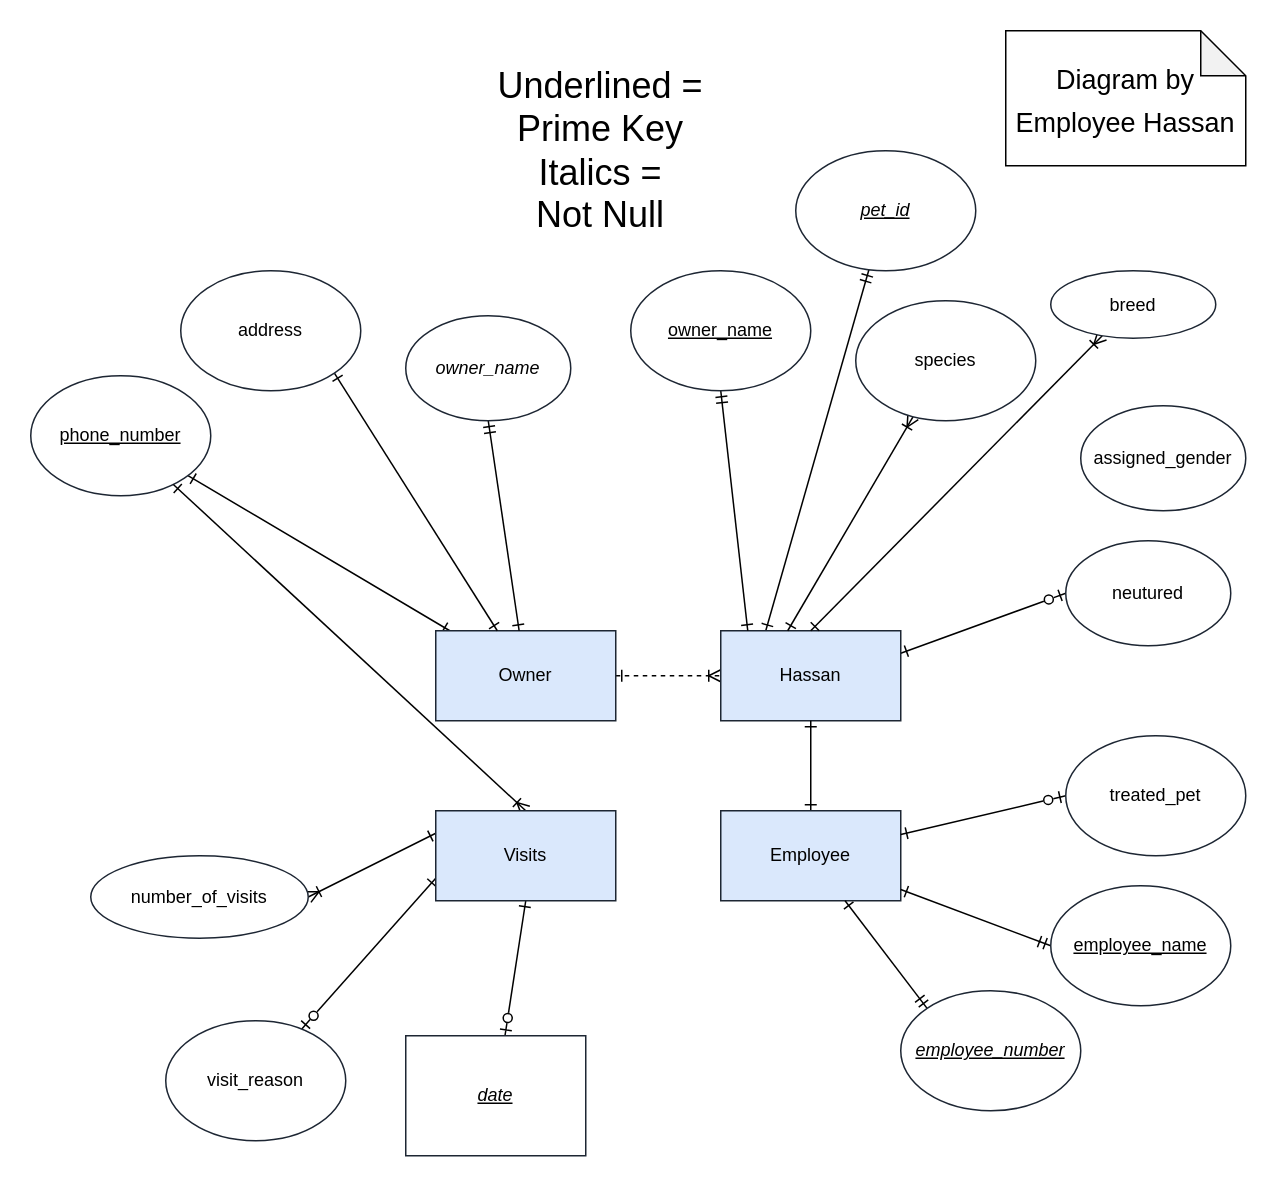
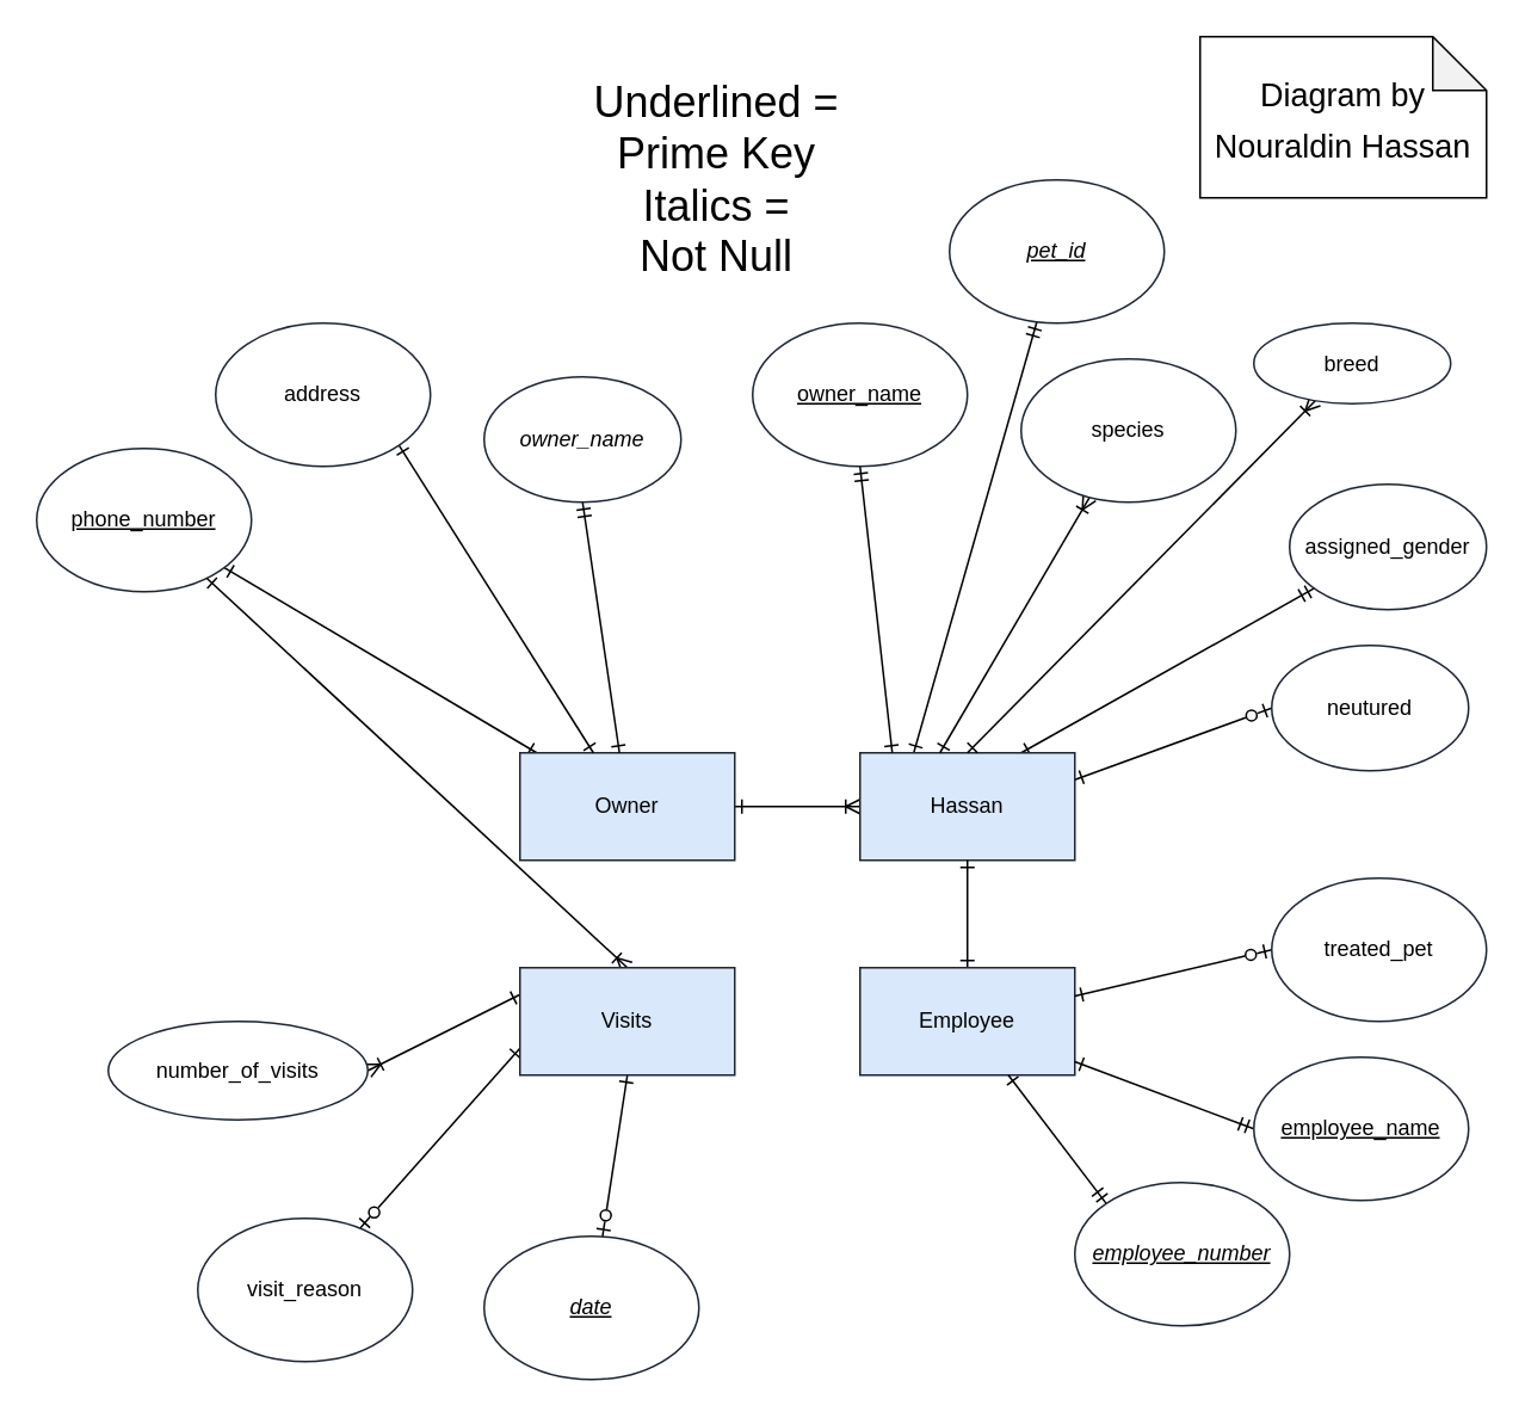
  <mxCell id="0" />
  <mxCell id="1" parent="0" />
  <mxCell id="2" style="edgeStyle=none;rounded=1;orthogonalLoop=1;jettySize=auto;html=1;strokeColor=default;endArrow=ERone;endFill=0;startArrow=ERone;startFill=0;" parent="1" source="4" target="7" edge="1"><mxGeometry relative="1" as="geometry" /></mxCell>
- <mxCell id="3" style="edgeStyle=none;rounded=0;orthogonalLoop=1;jettySize=auto;html=1;exitX=1;exitY=0.5;exitDx=0;exitDy=0;entryX=0;entryY=0.5;entryDx=0;entryDy=0;fontSize=24;startArrow=ERone;startFill=0;endArrow=ERoneToMany;endFill=0;dashed=1;" edge="1" parent="1" source="4" target="13"><mxGeometry relative="1" as="geometry" /></mxCell>
+ <mxCell id="3" style="edgeStyle=none;rounded=0;orthogonalLoop=1;jettySize=auto;html=1;exitX=1;exitY=0.5;exitDx=0;exitDy=0;entryX=0;entryY=0.5;entryDx=0;entryDy=0;fontSize=24;startArrow=ERone;startFill=0;endArrow=ERoneToMany;endFill=0;" edge="1" parent="1" source="4" target="13"><mxGeometry relative="1" as="geometry" /></mxCell>
  <mxCell id="4" value="Owner" style="rounded=0;whiteSpace=wrap;html=1;fillColor=#dae8fc;strokeColor=#1D2633;" parent="1" vertex="1"><mxGeometry x="290" y="420" width="120" height="60" as="geometry" /></mxCell>
  <mxCell id="5" style="orthogonalLoop=1;jettySize=auto;html=1;exitX=0.5;exitY=1;exitDx=0;exitDy=0;rounded=1;strokeColor=default;endArrow=ERone;endFill=0;startArrow=ERmandOne;startFill=0;" parent="1" source="6" target="4" edge="1"><mxGeometry relative="1" as="geometry" /></mxCell>
  <mxCell id="6" value="owner_name" style="ellipse;whiteSpace=wrap;html=1;strokeColor=#1D2633;fontStyle=2" parent="1" vertex="1"><mxGeometry x="270" y="210" width="110" height="70" as="geometry" /></mxCell>
  <mxCell id="7" value="phone_number" style="ellipse;whiteSpace=wrap;html=1;strokeColor=#1D2633;fontStyle=4" parent="1" vertex="1"><mxGeometry x="20" y="250" width="120" height="80" as="geometry" /></mxCell>
  <mxCell id="8" style="rounded=0;orthogonalLoop=1;jettySize=auto;html=1;exitX=1;exitY=1;exitDx=0;exitDy=0;endArrow=ERone;endFill=0;startArrow=ERone;startFill=0;" parent="1" source="9" target="4" edge="1"><mxGeometry relative="1" as="geometry" /></mxCell>
  <mxCell id="9" value="address" style="ellipse;whiteSpace=wrap;html=1;strokeColor=#1D2633;fontStyle=0" parent="1" vertex="1"><mxGeometry x="120" y="180" width="120" height="80" as="geometry" /></mxCell>
  <mxCell id="10" style="edgeStyle=none;rounded=1;orthogonalLoop=1;jettySize=auto;html=1;exitX=0.25;exitY=0;exitDx=0;exitDy=0;strokeColor=default;endArrow=ERmandOne;endFill=0;startArrow=ERone;startFill=0;" parent="1" source="13" target="16" edge="1"><mxGeometry relative="1" as="geometry" /></mxCell>
+ <mxCell id="11" style="edgeStyle=none;rounded=0;orthogonalLoop=1;jettySize=auto;html=1;exitX=0.75;exitY=0;exitDx=0;exitDy=0;endArrow=ERmandOne;endFill=0;startArrow=ERone;startFill=0;" parent="1" source="13" target="19" edge="1"><mxGeometry relative="1" as="geometry" /></mxCell>
  <mxCell id="12" style="edgeStyle=none;rounded=0;orthogonalLoop=1;jettySize=auto;html=1;exitX=1;exitY=0.25;exitDx=0;exitDy=0;entryX=0;entryY=0.5;entryDx=0;entryDy=0;endArrow=ERzeroToOne;endFill=0;startArrow=ERone;startFill=0;" parent="1" source="13" target="20" edge="1"><mxGeometry relative="1" as="geometry" /></mxCell>
  <mxCell id="13" value="Hassan" style="rounded=0;whiteSpace=wrap;html=1;fillColor=#dae8fc;strokeColor=#1D2633;" parent="1" vertex="1"><mxGeometry x="480" y="420" width="120" height="60" as="geometry" /></mxCell>
  <mxCell id="14" style="orthogonalLoop=1;jettySize=auto;html=1;entryX=0.5;entryY=0;entryDx=0;entryDy=0;rounded=1;strokeColor=default;endArrow=ERone;endFill=0;startArrow=ERoneToMany;startFill=0;" parent="1" source="15" target="13" edge="1"><mxGeometry relative="1" as="geometry" /></mxCell>
  <mxCell id="15" value="breed" style="ellipse;whiteSpace=wrap;html=1;strokeColor=#1D2633;" parent="1" vertex="1"><mxGeometry x="700" y="180" width="110" height="45" as="geometry" /></mxCell>
  <mxCell id="16" value="pet_id" style="ellipse;whiteSpace=wrap;html=1;strokeColor=#1D2633;fontStyle=6" parent="1" vertex="1"><mxGeometry x="530" y="100" width="120" height="80" as="geometry" /></mxCell>
  <mxCell id="17" style="rounded=0;orthogonalLoop=1;jettySize=auto;html=1;entryX=0.372;entryY=0;entryDx=0;entryDy=0;endArrow=ERone;endFill=0;entryPerimeter=0;startArrow=ERoneToMany;startFill=0;" parent="1" source="18" target="13" edge="1"><mxGeometry relative="1" as="geometry" /></mxCell>
  <mxCell id="18" value="species" style="ellipse;whiteSpace=wrap;html=1;strokeColor=#1D2633;fontStyle=0" parent="1" vertex="1"><mxGeometry x="570" y="200" width="120" height="80" as="geometry" /></mxCell>
  <mxCell id="19" value="assigned_gender" style="ellipse;whiteSpace=wrap;html=1;strokeColor=#1D2633;" parent="1" vertex="1"><mxGeometry x="720" y="270" width="110" height="70" as="geometry" /></mxCell>
  <mxCell id="20" value="neutured" style="ellipse;whiteSpace=wrap;html=1;strokeColor=#1D2633;" parent="1" vertex="1"><mxGeometry x="710" y="360" width="110" height="70" as="geometry" /></mxCell>
  <mxCell id="21" style="rounded=0;orthogonalLoop=1;jettySize=auto;html=1;exitX=0.5;exitY=1;exitDx=0;exitDy=0;endArrow=ERone;endFill=0;entryX=0.15;entryY=0;entryDx=0;entryDy=0;entryPerimeter=0;startArrow=ERmandOne;startFill=0;" edge="1" parent="1" source="22" target="13"><mxGeometry relative="1" as="geometry" /></mxCell>
  <mxCell id="22" value="owner_name" style="ellipse;whiteSpace=wrap;html=1;strokeColor=#1D2633;fontStyle=4" vertex="1" parent="1"><mxGeometry x="420" y="180" width="120" height="80" as="geometry" /></mxCell>
  <mxCell id="23" value="Underlined = Prime Key&lt;br&gt;Italics =&lt;br&gt;Not Null" style="text;html=1;strokeColor=none;fillColor=none;align=center;verticalAlign=middle;whiteSpace=wrap;rounded=0;fontSize=24;" vertex="1" parent="1"><mxGeometry x="320" y="40" width="160" height="120" as="geometry" /></mxCell>
- <mxCell id="24" value="&lt;font style=&quot;font-size: 18px;&quot;&gt;Diagram by&lt;br&gt;Employee Hassan&lt;/font&gt;" style="shape=note;whiteSpace=wrap;html=1;backgroundOutline=1;darkOpacity=0.05;fontSize=24;" vertex="1" parent="1"><mxGeometry x="670" width="160" height="90" as="geometry" y="20" /></mxCell>
+ <mxCell id="24" value="&lt;font style=&quot;font-size: 18px;&quot;&gt;Diagram by&lt;br&gt;Nouraldin Hassan&lt;/font&gt;" style="shape=note;whiteSpace=wrap;html=1;backgroundOutline=1;darkOpacity=0.05;fontSize=24;" vertex="1" parent="1"><mxGeometry x="670" width="160" height="90" as="geometry" y="20" /></mxCell>
  <mxCell id="25" style="edgeStyle=none;rounded=0;orthogonalLoop=1;jettySize=auto;html=1;exitX=0.5;exitY=0;exitDx=0;exitDy=0;entryX=0.5;entryY=1;entryDx=0;entryDy=0;fontSize=18;startArrow=ERone;startFill=0;endArrow=ERone;endFill=0;" edge="1" parent="1" source="26" target="13"><mxGeometry relative="1" as="geometry" /></mxCell>
  <mxCell id="26" value="Employee" style="rounded=0;whiteSpace=wrap;html=1;fillColor=#dae8fc;strokeColor=#1D2633;" vertex="1" parent="1"><mxGeometry x="480" y="540" width="120" height="60" as="geometry" /></mxCell>
  <mxCell id="27" style="edgeStyle=none;rounded=0;orthogonalLoop=1;jettySize=auto;html=1;exitX=0;exitY=0.5;exitDx=0;exitDy=0;fontSize=18;startArrow=ERmandOne;startFill=0;endArrow=ERone;endFill=0;" edge="1" parent="1" source="28" target="26"><mxGeometry relative="1" as="geometry" /></mxCell>
  <mxCell id="28" value="employee_name" style="ellipse;whiteSpace=wrap;html=1;strokeColor=#1D2633;fontStyle=4" vertex="1" parent="1"><mxGeometry x="700" y="590" width="120" height="80" as="geometry" /></mxCell>
  <mxCell id="29" style="edgeStyle=none;rounded=0;orthogonalLoop=1;jettySize=auto;html=1;exitX=0;exitY=0;exitDx=0;exitDy=0;fontSize=18;startArrow=ERmandOne;startFill=0;endArrow=ERone;endFill=0;" edge="1" parent="1" source="30" target="26"><mxGeometry relative="1" as="geometry" /></mxCell>
  <mxCell id="30" value="employee_number" style="ellipse;whiteSpace=wrap;html=1;strokeColor=#1D2633;fontStyle=6" vertex="1" parent="1"><mxGeometry x="600" y="660" width="120" height="80" as="geometry" /></mxCell>
  <mxCell id="31" style="edgeStyle=none;rounded=0;orthogonalLoop=1;jettySize=auto;html=1;exitX=0;exitY=0.5;exitDx=0;exitDy=0;fontSize=18;startArrow=ERzeroToOne;startFill=0;endArrow=ERone;endFill=0;" edge="1" parent="1" source="32" target="26"><mxGeometry relative="1" as="geometry" /></mxCell>
  <mxCell id="32" value="treated_pet" style="ellipse;whiteSpace=wrap;html=1;strokeColor=#1D2633;fontStyle=0" vertex="1" parent="1"><mxGeometry x="710" y="490" width="120" height="80" as="geometry" /></mxCell>
  <mxCell id="33" style="edgeStyle=none;rounded=0;orthogonalLoop=1;jettySize=auto;html=1;exitX=0.5;exitY=1;exitDx=0;exitDy=0;fontSize=18;startArrow=ERone;startFill=0;endArrow=ERzeroToOne;endFill=0;" edge="1" parent="1" source="37" target="38"><mxGeometry relative="1" as="geometry" /></mxCell>
  <mxCell id="34" style="edgeStyle=none;rounded=0;orthogonalLoop=1;jettySize=auto;html=1;exitX=0;exitY=0.75;exitDx=0;exitDy=0;fontSize=18;startArrow=ERone;startFill=0;endArrow=ERzeroToOne;endFill=0;" edge="1" parent="1" source="37" target="39"><mxGeometry relative="1" as="geometry" /></mxCell>
  <mxCell id="35" style="edgeStyle=none;rounded=0;orthogonalLoop=1;jettySize=auto;html=1;exitX=0;exitY=0.25;exitDx=0;exitDy=0;entryX=1;entryY=0.5;entryDx=0;entryDy=0;fontSize=18;startArrow=ERone;startFill=0;endArrow=ERoneToMany;endFill=0;" edge="1" parent="1" source="37" target="40"><mxGeometry relative="1" as="geometry" /></mxCell>
  <mxCell id="36" style="edgeStyle=none;rounded=0;orthogonalLoop=1;jettySize=auto;html=1;exitX=0.5;exitY=0;exitDx=0;exitDy=0;fontSize=18;startArrow=ERoneToMany;startFill=0;endArrow=ERone;endFill=0;" edge="1" parent="1" source="37" target="7"><mxGeometry relative="1" as="geometry" /></mxCell>
  <mxCell id="37" value="Visits" style="rounded=0;whiteSpace=wrap;html=1;fillColor=#dae8fc;strokeColor=#1D2633;" vertex="1" parent="1"><mxGeometry x="290" y="540" width="120" height="60" as="geometry" /></mxCell>
- <mxCell id="38" value="date" style="whiteSpace=wrap;html=1;strokeColor=#1D2633;fontStyle=6;rounded=0;" vertex="1" parent="1"><mxGeometry x="270" y="690" width="120" height="80" as="geometry" /></mxCell>
+ <mxCell id="38" value="date" style="ellipse;whiteSpace=wrap;html=1;strokeColor=#1D2633;fontStyle=6" vertex="1" parent="1"><mxGeometry x="270" y="690" width="120" height="80" as="geometry" /></mxCell>
  <mxCell id="39" value="visit_reason" style="ellipse;whiteSpace=wrap;html=1;strokeColor=#1D2633;fontStyle=0" vertex="1" parent="1"><mxGeometry x="110" y="680" width="120" height="80" as="geometry" /></mxCell>
  <mxCell id="40" value="number_of_visits" style="ellipse;whiteSpace=wrap;html=1;strokeColor=#1D2633;fontStyle=0" vertex="1" parent="1"><mxGeometry x="60" y="570" width="145" height="55" as="geometry" /></mxCell>
